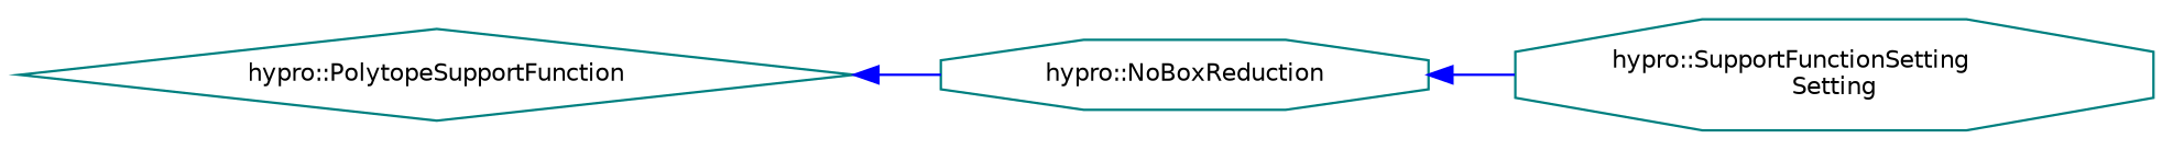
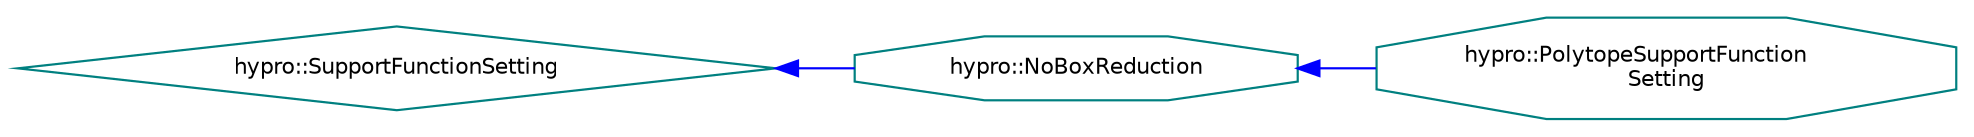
  digraph {
    rankdir=LR
    node [color=teal fillcolor=white fontname=Helvetica fontsize=10 shape=octagon style=filled]
    edge [color=blue dir=back fontname=Helvetica fontsize=10 labelfontname=Helvetica labelfontsize=10 style=solid]
-   n1 [height=0.2 label="hypro::PolytopeSupportFunction" shape=diamond width=0.4]
+   n1 [height=0.2 label="hypro::SupportFunctionSetting" shape=diamond width=0.4]
    n2 [height=0.2 label="hypro::NoBoxReduction" width=0.4]
-   n3 [height=0.2 label="hypro::SupportFunctionSetting\lSetting" width=0.4]
+   n3 [height=0.2 label="hypro::PolytopeSupportFunction\lSetting" width=0.4]
    n1 -> n2
    n2 -> n3
  }
